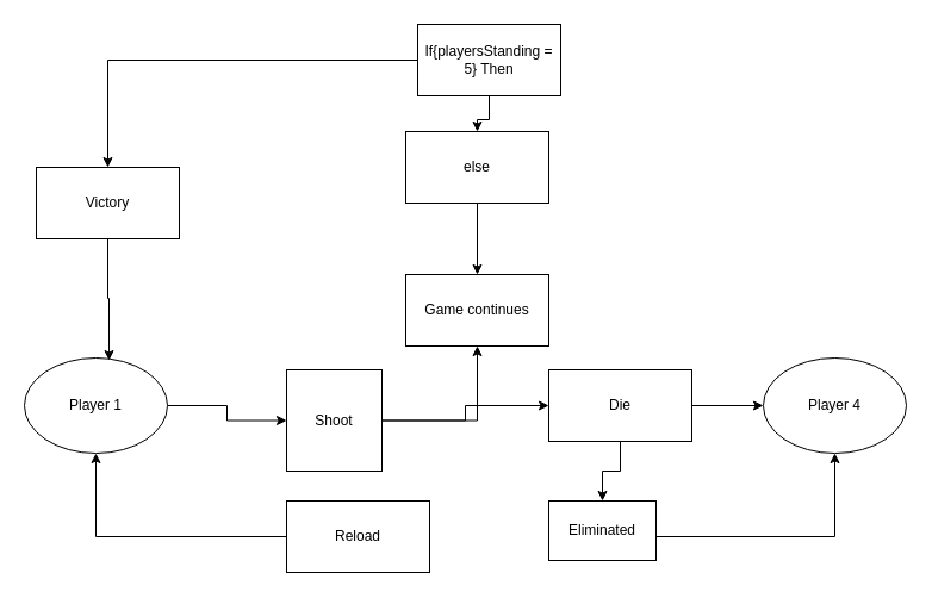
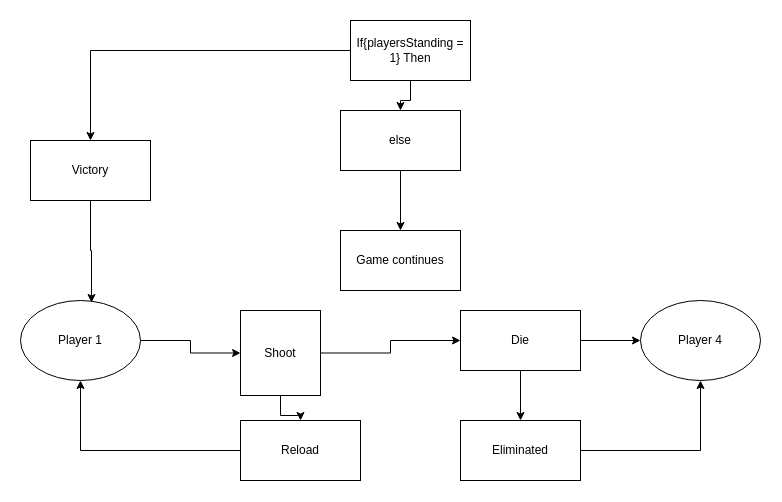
  <mxCell id="0" />
  <mxCell id="1" parent="0" />
  <mxCell id="2" style="edgeStyle=orthogonalEdgeStyle;rounded=0;orthogonalLoop=1;jettySize=auto;html=1;" edge="1" parent="1" source="3" target="7"><mxGeometry relative="1" as="geometry" /></mxCell>
  <mxCell id="3" value="Player 1" style="ellipse;whiteSpace=wrap;html=1;" vertex="1" parent="1"><mxGeometry x="20" y="300" width="120" height="80" as="geometry" /></mxCell>
  <mxCell id="4" value="Player 4" style="ellipse;whiteSpace=wrap;html=1;" vertex="1" parent="1"><mxGeometry x="640" y="300" width="120" height="80" as="geometry" /></mxCell>
  <mxCell id="5" style="edgeStyle=orthogonalEdgeStyle;rounded=0;orthogonalLoop=1;jettySize=auto;html=1;" edge="1" parent="1" source="7" target="10"><mxGeometry relative="1" as="geometry" /></mxCell>
- <mxCell id="6" style="edgeStyle=orthogonalEdgeStyle;rounded=0;orthogonalLoop=1;jettySize=auto;html=1;" edge="1" parent="1" source="7" target="20"><mxGeometry relative="1" as="geometry" /></mxCell>
+ <mxCell id="6" style="edgeStyle=orthogonalEdgeStyle;rounded=0;orthogonalLoop=1;jettySize=auto;html=1;" edge="1" parent="1" source="7" target="12"><mxGeometry relative="1" as="geometry" /></mxCell>
  <mxCell id="7" value="Shoot" style="rounded=0;whiteSpace=wrap;html=1;" vertex="1" parent="1"><mxGeometry x="240" y="310" width="80" height="85" as="geometry" /></mxCell>
  <mxCell id="8" style="edgeStyle=orthogonalEdgeStyle;rounded=0;orthogonalLoop=1;jettySize=auto;html=1;" edge="1" parent="1" source="10" target="4"><mxGeometry relative="1" as="geometry" /></mxCell>
  <mxCell id="9" style="edgeStyle=orthogonalEdgeStyle;rounded=0;orthogonalLoop=1;jettySize=auto;html=1;entryX=0.5;entryY=0;entryDx=0;entryDy=0;" edge="1" parent="1" source="10" target="14"><mxGeometry relative="1" as="geometry" /></mxCell>
  <mxCell id="10" value="Die" style="rounded=0;whiteSpace=wrap;html=1;" vertex="1" parent="1"><mxGeometry x="460" y="310" width="120" height="60" as="geometry" /></mxCell>
  <mxCell id="11" style="edgeStyle=orthogonalEdgeStyle;rounded=0;orthogonalLoop=1;jettySize=auto;html=1;entryX=0.5;entryY=1;entryDx=0;entryDy=0;" edge="1" parent="1" source="12" target="3"><mxGeometry relative="1" as="geometry" /></mxCell>
  <mxCell id="12" value="Reload" style="rounded=0;whiteSpace=wrap;html=1;" vertex="1" parent="1"><mxGeometry x="240" y="420" width="120" height="60" as="geometry" /></mxCell>
  <mxCell id="13" style="edgeStyle=orthogonalEdgeStyle;rounded=0;orthogonalLoop=1;jettySize=auto;html=1;entryX=0.5;entryY=1;entryDx=0;entryDy=0;" edge="1" parent="1" source="14" target="4"><mxGeometry relative="1" as="geometry"><Array as="points"><mxPoint x="700" y="450" /></Array></mxGeometry></mxCell>
- <mxCell id="14" value="Eliminated" style="rounded=0;whiteSpace=wrap;html=1;" vertex="1" parent="1"><mxGeometry x="460" y="420" width="90" height="50" as="geometry" /></mxCell>
+ <mxCell id="14" value="Eliminated" style="rounded=0;whiteSpace=wrap;html=1;" vertex="1" parent="1"><mxGeometry x="460" y="420" width="120" height="60" as="geometry" /></mxCell>
  <mxCell id="15" style="edgeStyle=orthogonalEdgeStyle;rounded=0;orthogonalLoop=1;jettySize=auto;html=1;entryX=0.5;entryY=0;entryDx=0;entryDy=0;" edge="1" parent="1" source="17" target="19"><mxGeometry relative="1" as="geometry" /></mxCell>
  <mxCell id="16" style="edgeStyle=orthogonalEdgeStyle;rounded=0;orthogonalLoop=1;jettySize=auto;html=1;" edge="1" parent="1" source="17" target="22"><mxGeometry relative="1" as="geometry" /></mxCell>
- <mxCell id="17" value="If{playersStanding = 5} Then" style="rounded=0;whiteSpace=wrap;html=1;" vertex="1" parent="1"><mxGeometry x="350" y="20" width="120" height="60" as="geometry" /></mxCell>
+ <mxCell id="17" value="If{playersStanding = 1} Then" style="rounded=0;whiteSpace=wrap;html=1;" vertex="1" parent="1"><mxGeometry x="350" y="20" width="120" height="60" as="geometry" /></mxCell>
  <mxCell id="18" style="edgeStyle=orthogonalEdgeStyle;rounded=0;orthogonalLoop=1;jettySize=auto;html=1;entryX=0.592;entryY=0.025;entryDx=0;entryDy=0;entryPerimeter=0;" edge="1" parent="1" source="19" target="3"><mxGeometry relative="1" as="geometry" /></mxCell>
  <mxCell id="19" value="Victory" style="rounded=0;whiteSpace=wrap;html=1;" vertex="1" parent="1"><mxGeometry x="30" y="140" width="120" height="60" as="geometry" /></mxCell>
  <mxCell id="20" value="Game continues" style="rounded=0;whiteSpace=wrap;html=1;" vertex="1" parent="1"><mxGeometry x="340" y="230" width="120" height="60" as="geometry" /></mxCell>
  <mxCell id="21" style="edgeStyle=orthogonalEdgeStyle;rounded=0;orthogonalLoop=1;jettySize=auto;html=1;" edge="1" parent="1" source="22" target="20"><mxGeometry relative="1" as="geometry" /></mxCell>
  <mxCell id="22" value="else" style="rounded=0;whiteSpace=wrap;html=1;" vertex="1" parent="1"><mxGeometry x="340" y="110" width="120" height="60" as="geometry" /></mxCell>
